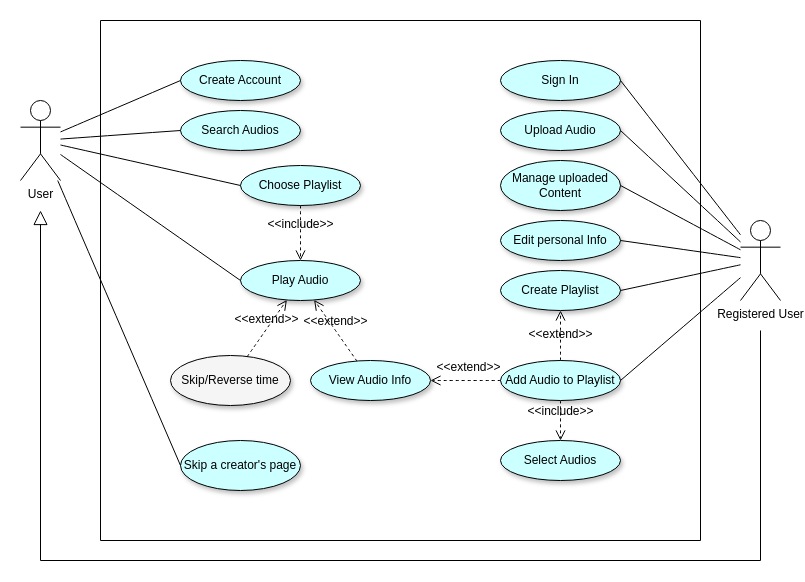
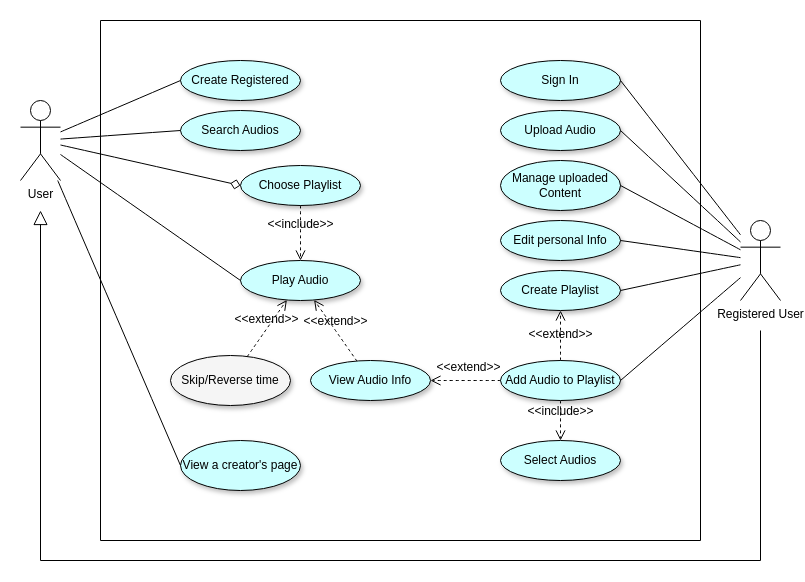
  <mxCell id="0" />
  <mxCell id="1" parent="0" />
  <mxCell id="2" value="" style="swimlane;startSize=0;movable=0;fillStyle=auto;shadow=0;" parent="1" vertex="1"><mxGeometry x="100" y="20" width="600" height="520" as="geometry"><mxRectangle x="-80" y="-120" width="50" height="40" as="alternateBounds" /></mxGeometry></mxCell>
- <mxCell id="3" value="Create Account" style="ellipse;whiteSpace=wrap;html=1;shadow=1;fillColor=#CCFFFF;" parent="2" vertex="1"><mxGeometry x="80" y="40" width="120" height="40" as="geometry" /></mxCell>
+ <mxCell id="3" value="Create Registered" style="ellipse;whiteSpace=wrap;html=1;shadow=1;fillColor=#CCFFFF;" parent="2" vertex="1"><mxGeometry x="80" y="40" width="120" height="40" as="geometry" /></mxCell>
  <mxCell id="4" value="Search Audios" style="ellipse;whiteSpace=wrap;html=1;shadow=1;fillColor=#CCFFFF;" parent="2" vertex="1"><mxGeometry x="80" y="90" width="120" height="40" as="geometry" /></mxCell>
  <mxCell id="5" value="Play Audio" style="ellipse;whiteSpace=wrap;html=1;shadow=1;fillColor=#CCFFFF;" parent="2" vertex="1"><mxGeometry x="140" y="240" width="120" height="40" as="geometry" /></mxCell>
  <mxCell id="6" value="Upload Audio" style="ellipse;whiteSpace=wrap;html=1;shadow=1;fillColor=#CCFFFF;" parent="2" vertex="1"><mxGeometry x="400" y="90" width="120" height="40" as="geometry" /></mxCell>
  <mxCell id="7" value="Manage uploaded Content" style="ellipse;whiteSpace=wrap;html=1;shadow=1;fillColor=#CCFFFF;" parent="2" vertex="1"><mxGeometry x="400" y="140" width="120" height="50" as="geometry" /></mxCell>
  <mxCell id="8" value="Sign In" style="ellipse;whiteSpace=wrap;html=1;shadow=1;fillColor=#CCFFFF;" parent="2" vertex="1"><mxGeometry x="400" y="40" width="120" height="40" as="geometry" /></mxCell>
- <mxCell id="9" value="Skip a creator's page" style="ellipse;whiteSpace=wrap;html=1;shadow=1;fillColor=#CCFFFF;" parent="2" vertex="1"><mxGeometry x="80" y="420" width="120" height="50" as="geometry" /></mxCell>
+ <mxCell id="9" value="View a creator's page" style="ellipse;whiteSpace=wrap;html=1;shadow=1;fillColor=#CCFFFF;" parent="2" vertex="1"><mxGeometry x="80" y="420" width="120" height="50" as="geometry" /></mxCell>
  <mxCell id="10" value="Edit personal Info" style="ellipse;whiteSpace=wrap;html=1;shadow=1;fillColor=#CCFFFF;" parent="2" vertex="1"><mxGeometry x="400" y="200" width="120" height="40" as="geometry" /></mxCell>
  <mxCell id="11" value="Create Playlist" style="ellipse;whiteSpace=wrap;html=1;shadow=1;fillColor=#CCFFFF;" parent="2" vertex="1"><mxGeometry x="400" y="250" width="120" height="40" as="geometry" /></mxCell>
  <mxCell id="12" value="Select Audios" style="ellipse;whiteSpace=wrap;html=1;shadow=1;fillColor=#CCFFFF;" parent="2" vertex="1"><mxGeometry x="400" y="420" width="120" height="40" as="geometry" /></mxCell>
  <mxCell id="13" value="Choose Playlist" style="ellipse;whiteSpace=wrap;html=1;shadow=1;fillColor=#CCFFFF;" parent="2" vertex="1"><mxGeometry x="140" y="145" width="120" height="40" as="geometry" /></mxCell>
  <mxCell id="14" value="View Audio Info" style="ellipse;whiteSpace=wrap;html=1;shadow=1;fillColor=#CCFFFF;" parent="2" vertex="1"><mxGeometry x="210" y="340" width="120" height="40" as="geometry" /></mxCell>
  <mxCell id="15" value="&amp;lt;&amp;lt;include&amp;gt;&amp;gt;" style="html=1;verticalAlign=bottom;labelBackgroundColor=none;endArrow=open;endFill=0;dashed=1;rounded=0;fontSize=12;startSize=8;endSize=8;curved=1;" parent="2" source="13" target="5" edge="1"><mxGeometry width="160" relative="1" as="geometry"><mxPoint x="288" y="243" as="sourcePoint" /><mxPoint x="182" y="187" as="targetPoint" /></mxGeometry></mxCell>
  <mxCell id="16" value="&amp;lt;&amp;lt;include&amp;gt;&amp;gt;" style="html=1;verticalAlign=bottom;labelBackgroundColor=none;endArrow=open;endFill=0;dashed=1;rounded=0;fontSize=12;startSize=8;endSize=8;curved=1;" parent="2" source="20" target="12" edge="1"><mxGeometry width="160" relative="1" as="geometry"><mxPoint x="309.5" y="390" as="sourcePoint" /><mxPoint x="309.5" y="330" as="targetPoint" /></mxGeometry></mxCell>
  <mxCell id="17" value="&amp;lt;&amp;lt;extend&amp;gt;&amp;gt;" style="html=1;verticalAlign=bottom;labelBackgroundColor=none;endArrow=open;endFill=0;dashed=1;rounded=0;fontSize=12;startSize=8;endSize=8;curved=1;" parent="2" source="14" target="5" edge="1"><mxGeometry width="160" relative="1" as="geometry"><mxPoint x="180" y="350" as="sourcePoint" /><mxPoint x="340" y="350" as="targetPoint" /></mxGeometry></mxCell>
  <mxCell id="18" value="Skip/Reverse time" style="ellipse;whiteSpace=wrap;html=1;shadow=1;fillColor=#f5f5f5;" parent="2" vertex="1"><mxGeometry x="70" y="335" width="120" height="50" as="geometry" /></mxCell>
  <mxCell id="19" value="&amp;lt;&amp;lt;extend&amp;gt;&amp;gt;" style="html=1;verticalAlign=bottom;labelBackgroundColor=none;endArrow=open;endFill=0;dashed=1;rounded=0;fontSize=12;startSize=8;endSize=8;curved=1;" parent="2" source="18" target="5" edge="1"><mxGeometry width="160" relative="1" as="geometry"><mxPoint x="264" y="233" as="sourcePoint" /><mxPoint x="181" y="187" as="targetPoint" /></mxGeometry></mxCell>
  <mxCell id="20" value="Add Audio to Playlist" style="ellipse;whiteSpace=wrap;html=1;shadow=1;fillColor=#CCFFFF;" parent="2" vertex="1"><mxGeometry x="400" y="340" width="120" height="40" as="geometry" /></mxCell>
  <mxCell id="21" value="&amp;lt;&amp;lt;extend&amp;gt;&amp;gt;" style="html=1;verticalAlign=bottom;labelBackgroundColor=none;endArrow=open;endFill=0;dashed=1;rounded=0;fontSize=12;startSize=8;endSize=8;curved=1;exitX=0.5;exitY=0;exitDx=0;exitDy=0;entryX=0.5;entryY=1;entryDx=0;entryDy=0;" parent="2" source="20" target="11" edge="1"><mxGeometry x="-0.333" width="160" relative="1" as="geometry"><mxPoint x="266" y="301" as="sourcePoint" /><mxPoint x="224" y="239" as="targetPoint" /><mxPoint as="offset" /></mxGeometry></mxCell>
  <mxCell id="22" value="&amp;lt;&amp;lt;extend&amp;gt;&amp;gt;" style="html=1;verticalAlign=bottom;labelBackgroundColor=none;endArrow=open;endFill=0;dashed=1;rounded=0;fontSize=12;startSize=8;endSize=8;curved=1;" parent="2" source="20" target="14" edge="1"><mxGeometry x="-0.092" y="-4" width="160" relative="1" as="geometry"><mxPoint x="470" y="395" as="sourcePoint" /><mxPoint x="470" y="350" as="targetPoint" /><mxPoint as="offset" /></mxGeometry></mxCell>
  <mxCell id="23" style="edgeStyle=none;curved=1;rounded=0;orthogonalLoop=1;jettySize=auto;html=1;entryX=0;entryY=0.5;entryDx=0;entryDy=0;fontSize=12;startSize=8;endSize=8;endArrow=none;endFill=0;" parent="1" source="28" target="3" edge="1"><mxGeometry relative="1" as="geometry" /></mxCell>
  <mxCell id="24" style="edgeStyle=none;curved=1;rounded=0;orthogonalLoop=1;jettySize=auto;html=1;fontSize=12;startSize=8;endSize=8;entryX=0;entryY=0.5;entryDx=0;entryDy=0;endArrow=none;endFill=0;" parent="1" source="28" target="4" edge="1"><mxGeometry relative="1" as="geometry" /></mxCell>
  <mxCell id="25" style="edgeStyle=none;curved=1;rounded=0;orthogonalLoop=1;jettySize=auto;html=1;entryX=0;entryY=0.5;entryDx=0;entryDy=0;fontSize=12;startSize=8;endSize=8;endArrow=none;endFill=0;" parent="1" source="28" target="5" edge="1"><mxGeometry relative="1" as="geometry" /></mxCell>
  <mxCell id="26" style="edgeStyle=none;curved=1;rounded=0;orthogonalLoop=1;jettySize=auto;html=1;entryX=0;entryY=0.5;entryDx=0;entryDy=0;fontSize=12;startSize=8;endSize=8;endArrow=none;endFill=0;" parent="1" source="28" target="9" edge="1"><mxGeometry relative="1" as="geometry" /></mxCell>
- <mxCell id="27" style="edgeStyle=none;curved=1;rounded=0;orthogonalLoop=1;jettySize=auto;html=1;entryX=0;entryY=0.5;entryDx=0;entryDy=0;fontSize=12;startSize=8;endSize=8;endArrow=none;endFill=0;" parent="1" source="28" target="13" edge="1"><mxGeometry relative="1" as="geometry" /></mxCell>
+ <mxCell id="27" style="edgeStyle=none;curved=1;rounded=0;orthogonalLoop=1;jettySize=auto;html=1;entryX=0;entryY=0.5;entryDx=0;entryDy=0;fontSize=12;startSize=8;endSize=8;endArrow=diamond;endFill=0;" parent="1" source="28" target="13" edge="1"><mxGeometry relative="1" as="geometry" /></mxCell>
  <mxCell id="28" value="User" style="shape=umlActor;verticalLabelPosition=bottom;verticalAlign=top;html=1;outlineConnect=0;" parent="1" vertex="1"><mxGeometry x="20" y="100" width="40" height="80" as="geometry" /></mxCell>
  <mxCell id="29" style="edgeStyle=none;curved=0;rounded=0;orthogonalLoop=1;jettySize=auto;html=1;fontSize=12;startSize=8;endSize=12;endArrow=block;endFill=0;strokeWidth=1;" parent="1" edge="1"><mxGeometry relative="1" as="geometry"><mxPoint x="760" y="330" as="sourcePoint" /><mxPoint x="40" y="210" as="targetPoint" /><Array as="points"><mxPoint x="760" y="560" /><mxPoint x="40" y="560" /></Array></mxGeometry></mxCell>
  <mxCell id="30" style="edgeStyle=none;curved=1;rounded=0;orthogonalLoop=1;jettySize=auto;html=1;entryX=1;entryY=0.5;entryDx=0;entryDy=0;fontSize=12;startSize=8;endSize=8;endArrow=none;endFill=0;" parent="1" source="31" target="11" edge="1"><mxGeometry relative="1" as="geometry" /></mxCell>
  <mxCell id="31" value="Registered User" style="shape=umlActor;verticalLabelPosition=bottom;verticalAlign=top;html=1;outlineConnect=0;" parent="1" vertex="1"><mxGeometry x="740" y="220" width="40" height="80" as="geometry" /></mxCell>
  <mxCell id="32" style="edgeStyle=none;curved=1;rounded=0;orthogonalLoop=1;jettySize=auto;html=1;entryX=1;entryY=0.5;entryDx=0;entryDy=0;fontSize=12;startSize=8;endSize=8;endArrow=none;endFill=0;" parent="1" source="31" target="6" edge="1"><mxGeometry relative="1" as="geometry" /></mxCell>
  <mxCell id="33" style="edgeStyle=none;curved=1;rounded=0;orthogonalLoop=1;jettySize=auto;html=1;entryX=1;entryY=0.5;entryDx=0;entryDy=0;fontSize=12;startSize=8;endSize=8;endArrow=none;endFill=0;" parent="1" source="31" target="7" edge="1"><mxGeometry relative="1" as="geometry" /></mxCell>
  <mxCell id="34" style="edgeStyle=none;curved=1;rounded=0;orthogonalLoop=1;jettySize=auto;html=1;entryX=1;entryY=0.5;entryDx=0;entryDy=0;fontSize=12;startSize=8;endSize=8;endArrow=none;endFill=0;" parent="1" source="31" target="8" edge="1"><mxGeometry relative="1" as="geometry" /></mxCell>
  <mxCell id="35" style="edgeStyle=none;curved=1;rounded=0;orthogonalLoop=1;jettySize=auto;html=1;fontSize=12;startSize=8;endSize=8;entryX=1;entryY=0.5;entryDx=0;entryDy=0;endArrow=none;endFill=0;" parent="1" source="31" target="10" edge="1"><mxGeometry relative="1" as="geometry"><mxPoint x="500" y="300" as="targetPoint" /></mxGeometry></mxCell>
  <mxCell id="36" style="edgeStyle=none;curved=1;rounded=0;orthogonalLoop=1;jettySize=auto;html=1;entryX=1;entryY=0.5;entryDx=0;entryDy=0;fontSize=12;startSize=8;endSize=8;endArrow=none;endFill=0;" parent="1" source="31" target="20" edge="1"><mxGeometry relative="1" as="geometry"><mxPoint x="720" y="252" as="sourcePoint" /><mxPoint x="630" y="350" as="targetPoint" /></mxGeometry></mxCell>
